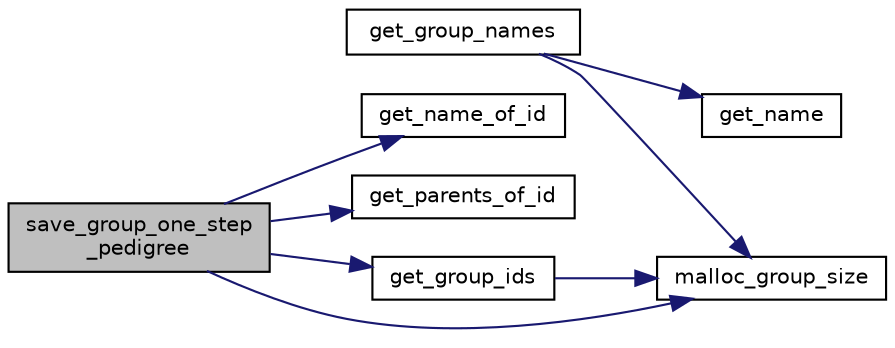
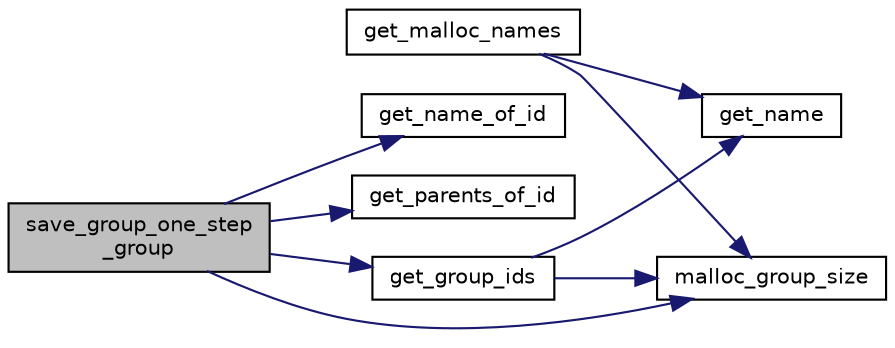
  digraph {
    rankdir=LR
    node [color=black fillcolor=white fontname=Helvetica fontsize=10 shape=record style=filled]
    edge [color=midnightblue fontname=Helvetica fontsize=10 labelfontname=Helvetica labelfontsize=10 style=solid]
-   n1 [fillcolor=grey75 fontcolor=black height=0.2 label="save_group_one_step\l_pedigree" width=0.4]
+   n1 [fillcolor=grey75 fontcolor=black height=0.2 label="save_group_one_step\l_group" width=0.4]
    n2 [height=0.2 label=get_group_ids width=0.4]
    n3 [height=0.2 label=malloc_group_size width=0.4]
    n4 [height=0.2 label=get_name_of_id width=0.4]
    n5 [height=0.2 label=get_parents_of_id width=0.4]
    n6 [height=0.2 label=get_name width=0.4]
-   n7 [height=0.2 label=get_group_names width=0.4]
+   n7 [height=0.2 label=get_malloc_names width=0.4]
    n1 -> n2
    n1 -> n3
    n1 -> n4
    n1 -> n5
    n2 -> n3
+   n2 -> n6
    n7 -> n3
    n7 -> n6
  }
